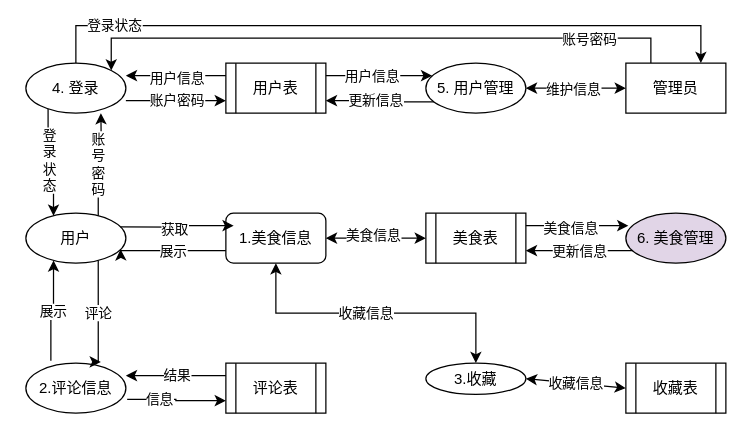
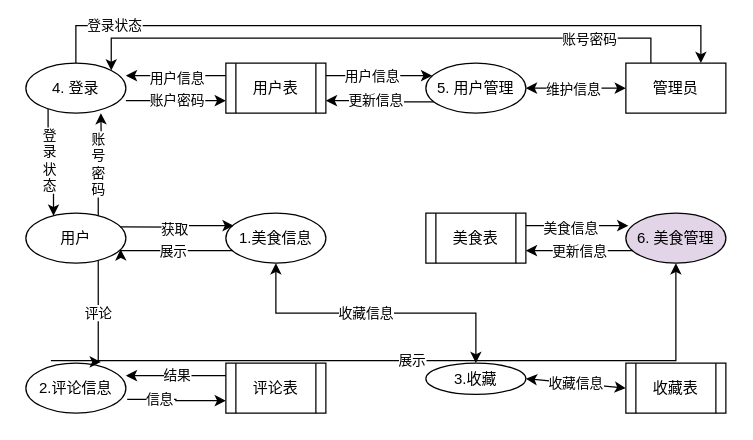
  <mxCell id="0" />
  <mxCell id="1" parent="0" />
  <mxCell id="2" style="edgeStyle=orthogonalEdgeStyle;rounded=0;orthogonalLoop=1;jettySize=auto;html=1;exitX=0.078;exitY=0.7;exitDx=0;exitDy=0;entryX=1;entryY=0.75;entryDx=0;entryDy=0;exitPerimeter=0;" edge="1" parent="1" source="4" target="8"><mxGeometry relative="1" as="geometry"><Array as="points"><mxPoint x="187" y="200" /></Array></mxGeometry></mxCell>
  <mxCell id="3" value="展示" style="edgeLabel;html=1;align=center;verticalAlign=middle;resizable=0;points=[];" vertex="1" connectable="0" parent="2"><mxGeometry x="-0.034" y="1" relative="1" as="geometry"><mxPoint x="-6" y="-1" as="offset" /></mxGeometry></mxCell>
- <mxCell id="4" value="1.美食信息" style="whiteSpace=wrap;html=1;rounded=1;" vertex="1" parent="1"><mxGeometry x="180" y="170" width="80" height="40" as="geometry" /></mxCell>
- <mxCell id="5" value="展示" style="edgeStyle=orthogonalEdgeStyle;rounded=0;orthogonalLoop=1;jettySize=auto;html=1;exitX=0.25;exitY=-0.05;exitDx=0;exitDy=0;entryX=0.25;entryY=1;entryDx=0;entryDy=0;exitPerimeter=0;" edge="1" parent="1" source="6" target="8"><mxGeometry relative="1" as="geometry" /></mxCell>
+ <mxCell id="4" value="1.美食信息" style="ellipse;whiteSpace=wrap;html=1;" vertex="1" parent="1"><mxGeometry x="180" y="170" width="80" height="40" as="geometry" /></mxCell>
+ <mxCell id="5" value="展示" style="edgeStyle=orthogonalEdgeStyle;rounded=0;orthogonalLoop=1;jettySize=auto;html=1;exitX=0.25;exitY=-0.05;exitDx=0;exitDy=0;exitPerimeter=0;" edge="1" parent="1" source="6" target="27"><mxGeometry relative="1" as="geometry" /></mxCell>
  <mxCell id="6" value="2.评论信息" style="ellipse;whiteSpace=wrap;html=1;" vertex="1" parent="1"><mxGeometry y="290" width="80" height="40" as="geometry" x="20" /></mxCell>
  <mxCell id="7" value="3.收藏" style="ellipse;whiteSpace=wrap;html=1;" vertex="1" parent="1"><mxGeometry x="340" y="290" width="80" height="25" as="geometry" /></mxCell>
  <mxCell id="8" value="用户" style="ellipse;whiteSpace=wrap;html=1;" vertex="1" parent="1"><mxGeometry y="170" width="80" height="40" as="geometry" x="20" /></mxCell>
  <mxCell id="9" value="用户表" style="shape=process;whiteSpace=wrap;html=1;backgroundOutline=1;" vertex="1" parent="1"><mxGeometry x="180" y="50" width="80" height="40" as="geometry" /></mxCell>
  <mxCell id="10" value="收藏表&lt;span style=&quot;color: rgba(0, 0, 0, 0); font-family: monospace; font-size: 0px; text-align: start; text-wrap-mode: nowrap;&quot;&gt;%3CmxGraphModel%3E%3Croot%3E%3CmxCell%20id%3D%220%22%2F%3E%3CmxCell%20id%3D%221%22%20parent%3D%220%22%2F%3E%3CmxCell%20id%3D%222%22%20value%3D%22%E7%94%A8%E6%88%B7%E8%A1%A8%22%20style%3D%22shape%3Dprocess%3BwhiteSpace%3Dwrap%3Bhtml%3D1%3BbackgroundOutline%3D1%3B%22%20vertex%3D%221%22%20parent%3D%221%22%3E%3CmxGeometry%20x%3D%22360%22%20y%3D%22360%22%20width%3D%2280%22%20height%3D%2240%22%20as%3D%22geometry%22%2F%3E%3C%2FmxCell%3E%3C%2Froot%3E%3C%2FmxGraphModel%3E&lt;/span&gt;" style="shape=process;whiteSpace=wrap;html=1;backgroundOutline=1;" vertex="1" parent="1"><mxGeometry x="500" y="290" width="80" height="40" as="geometry" /></mxCell>
  <mxCell id="11" value="美食表" style="shape=process;whiteSpace=wrap;html=1;backgroundOutline=1;" vertex="1" parent="1"><mxGeometry x="340" y="170" width="80" height="40" as="geometry" /></mxCell>
  <mxCell id="12" value="评论表" style="shape=process;whiteSpace=wrap;html=1;backgroundOutline=1;" vertex="1" parent="1"><mxGeometry x="180" y="290" width="80" height="40" as="geometry" /></mxCell>
  <mxCell id="13" style="edgeStyle=orthogonalEdgeStyle;rounded=0;orthogonalLoop=1;jettySize=auto;html=1;exitX=0.25;exitY=0;exitDx=0;exitDy=0;entryX=1;entryY=0;entryDx=0;entryDy=0;" edge="1" parent="1" source="15" target="22"><mxGeometry relative="1" as="geometry"><Array as="points"><mxPoint x="520" y="30" /><mxPoint x="88" y="30" /></Array></mxGeometry></mxCell>
  <mxCell id="14" value="账号密码" style="edgeLabel;html=1;align=center;verticalAlign=middle;resizable=0;points=[];" vertex="1" connectable="0" parent="13"><mxGeometry x="0.152" y="-2" relative="1" as="geometry"><mxPoint x="205" y="2" as="offset" /></mxGeometry></mxCell>
  <mxCell id="15" value="管理员" style="rounded=0;whiteSpace=wrap;html=1;" vertex="1" parent="1"><mxGeometry x="500" y="50" width="80" height="40" as="geometry" /></mxCell>
  <mxCell id="16" style="edgeStyle=orthogonalEdgeStyle;rounded=0;orthogonalLoop=1;jettySize=auto;html=1;exitX=0.222;exitY=0.875;exitDx=0;exitDy=0;entryX=0.25;entryY=0;entryDx=0;entryDy=0;exitPerimeter=0;" edge="1" parent="1" source="22" target="8"><mxGeometry relative="1" as="geometry" /></mxCell>
  <mxCell id="17" value="登&lt;div&gt;录&lt;/div&gt;&lt;div&gt;状&lt;/div&gt;&lt;div&gt;态&lt;/div&gt;" style="edgeLabel;html=1;align=center;verticalAlign=middle;resizable=0;points=[];" vertex="1" connectable="0" parent="16"><mxGeometry x="-0.059" y="1" relative="1" as="geometry"><mxPoint as="offset" /></mxGeometry></mxCell>
  <mxCell id="18" style="edgeStyle=orthogonalEdgeStyle;rounded=0;orthogonalLoop=1;jettySize=auto;html=1;exitX=1;exitY=0.75;exitDx=0;exitDy=0;entryX=0;entryY=0.75;entryDx=0;entryDy=0;exitPerimeter=0;" edge="1" parent="1" source="22" target="9"><mxGeometry relative="1" as="geometry" /></mxCell>
  <mxCell id="19" value="账户密码" style="edgeLabel;html=1;align=center;verticalAlign=middle;resizable=0;points=[];" vertex="1" connectable="0" parent="18"><mxGeometry x="-0.25" y="1" relative="1" as="geometry"><mxPoint x="10" as="offset" /></mxGeometry></mxCell>
  <mxCell id="20" style="edgeStyle=orthogonalEdgeStyle;rounded=0;orthogonalLoop=1;jettySize=auto;html=1;exitX=0.5;exitY=0;exitDx=0;exitDy=0;entryX=0.75;entryY=0;entryDx=0;entryDy=0;" edge="1" parent="1" source="22" target="15"><mxGeometry relative="1" as="geometry"><Array as="points"><mxPoint x="60" y="20" /><mxPoint x="560" y="20" /></Array></mxGeometry></mxCell>
  <mxCell id="21" value="登录状态" style="edgeLabel;html=1;align=center;verticalAlign=middle;resizable=0;points=[];" vertex="1" connectable="0" parent="20"><mxGeometry x="-0.089" y="1" relative="1" as="geometry"><mxPoint x="-195" as="offset" /></mxGeometry></mxCell>
  <mxCell id="22" value="4. 登录" style="ellipse;whiteSpace=wrap;html=1;" vertex="1" parent="1"><mxGeometry y="50" width="80" height="40" as="geometry" x="20" /></mxCell>
  <mxCell id="23" value="更新信息" style="edgeStyle=orthogonalEdgeStyle;rounded=0;orthogonalLoop=1;jettySize=auto;html=1;entryX=1;entryY=0.75;entryDx=0;entryDy=0;entryPerimeter=0;" edge="1" parent="1" target="9"><mxGeometry x="0.128" y="-1" relative="1" as="geometry"><mxPoint x="352" y="80" as="sourcePoint" /><Array as="points"><mxPoint x="352" y="81" /><mxPoint x="290" y="81" /><mxPoint x="290" y="80" /></Array><mxPoint as="offset" /></mxGeometry></mxCell>
  <mxCell id="24" value="5. 用户管理" style="ellipse;whiteSpace=wrap;html=1;" vertex="1" parent="1"><mxGeometry x="340" y="50" width="80" height="40" as="geometry" /></mxCell>
  <mxCell id="25" style="edgeStyle=orthogonalEdgeStyle;rounded=0;orthogonalLoop=1;jettySize=auto;html=1;exitX=0.125;exitY=0.75;exitDx=0;exitDy=0;entryX=1;entryY=0.75;entryDx=0;entryDy=0;exitPerimeter=0;" edge="1" parent="1" source="27" target="11"><mxGeometry relative="1" as="geometry"><mxPoint x="420" y="190" as="targetPoint" /></mxGeometry></mxCell>
  <mxCell id="26" value="更新信息" style="edgeLabel;html=1;align=center;verticalAlign=middle;resizable=0;points=[];" vertex="1" connectable="0" parent="25"><mxGeometry x="0.067" relative="1" as="geometry"><mxPoint as="offset" /></mxGeometry></mxCell>
  <mxCell id="27" value="6. 美食管理" style="ellipse;whiteSpace=wrap;html=1;fillColor=#e1d5e7;" vertex="1" parent="1"><mxGeometry x="500" y="170" width="80" height="40" as="geometry" /></mxCell>
  <mxCell id="28" style="edgeStyle=orthogonalEdgeStyle;rounded=0;orthogonalLoop=1;jettySize=auto;html=1;exitX=1;exitY=0.25;exitDx=0;exitDy=0;entryX=0.078;entryY=0.25;entryDx=0;entryDy=0;entryPerimeter=0;" edge="1" parent="1" source="8" target="4"><mxGeometry relative="1" as="geometry" /></mxCell>
  <mxCell id="29" value="获取" style="edgeLabel;html=1;align=center;verticalAlign=middle;resizable=0;points=[];" vertex="1" connectable="0" parent="28"><mxGeometry x="-0.058" y="-1" relative="1" as="geometry"><mxPoint as="offset" /></mxGeometry></mxCell>
  <mxCell id="30" value="评论" style="edgeStyle=orthogonalEdgeStyle;rounded=0;orthogonalLoop=1;jettySize=auto;html=1;exitX=0.75;exitY=1;exitDx=0;exitDy=0;" edge="1" parent="1" source="8"><mxGeometry relative="1" as="geometry"><mxPoint x="80" y="289" as="targetPoint" /><Array as="points"><mxPoint x="80" y="289" /></Array></mxGeometry></mxCell>
  <mxCell id="31" value="账&lt;div&gt;号&lt;/div&gt;&lt;div&gt;密&lt;/div&gt;&lt;div&gt;码&lt;/div&gt;" style="edgeStyle=orthogonalEdgeStyle;rounded=0;orthogonalLoop=1;jettySize=auto;html=1;exitX=0.75;exitY=0;exitDx=0;exitDy=0;" edge="1" parent="1" source="8"><mxGeometry relative="1" as="geometry"><mxPoint x="80" y="90" as="targetPoint" /><Array as="points" /></mxGeometry></mxCell>
  <mxCell id="32" value="" style="endArrow=classic;startArrow=classic;html=1;rounded=0;exitX=0.5;exitY=0;exitDx=0;exitDy=0;entryX=0.5;entryY=1;entryDx=0;entryDy=0;" edge="1" parent="1" source="7" target="4"><mxGeometry width="50" height="50" relative="1" as="geometry"><mxPoint x="420" y="210" as="sourcePoint" /><mxPoint x="470" y="160" as="targetPoint" /><Array as="points"><mxPoint x="380" y="250" /><mxPoint x="220" y="250" /></Array></mxGeometry></mxCell>
  <mxCell id="33" value="收&lt;span style=&quot;background-color: light-dark(#ffffff, var(--ge-dark-color, #121212)); color: light-dark(rgb(0, 0, 0), rgb(255, 255, 255));&quot;&gt;藏&lt;/span&gt;&lt;span style=&quot;background-color: light-dark(#ffffff, var(--ge-dark-color, #121212)); color: light-dark(rgb(0, 0, 0), rgb(255, 255, 255));&quot;&gt;信&lt;/span&gt;&lt;span style=&quot;background-color: light-dark(#ffffff, var(--ge-dark-color, #121212)); color: light-dark(rgb(0, 0, 0), rgb(255, 255, 255));&quot;&gt;息&lt;/span&gt;" style="edgeLabel;html=1;align=center;verticalAlign=middle;resizable=0;points=[];" vertex="1" connectable="0" parent="32"><mxGeometry x="0.075" y="-1" relative="1" as="geometry"><mxPoint as="offset" /></mxGeometry></mxCell>
  <mxCell id="34" style="edgeStyle=orthogonalEdgeStyle;rounded=0;orthogonalLoop=1;jettySize=auto;html=1;exitX=0;exitY=0.25;exitDx=0;exitDy=0;entryX=1;entryY=0.25;entryDx=0;entryDy=0;entryPerimeter=0;" edge="1" parent="1" source="12" target="6"><mxGeometry relative="1" as="geometry" /></mxCell>
  <mxCell id="35" value="结果" style="edgeLabel;html=1;align=center;verticalAlign=middle;resizable=0;points=[];" vertex="1" connectable="0" parent="34"><mxGeometry y="-1" relative="1" as="geometry"><mxPoint as="offset" /></mxGeometry></mxCell>
  <mxCell id="36" style="edgeStyle=orthogonalEdgeStyle;rounded=0;orthogonalLoop=1;jettySize=auto;html=1;entryX=0;entryY=0.75;entryDx=0;entryDy=0;exitX=1.013;exitY=0.725;exitDx=0;exitDy=0;exitPerimeter=0;" edge="1" parent="1" source="6" target="12"><mxGeometry relative="1" as="geometry"><mxPoint x="40" y="330" as="sourcePoint" /><mxPoint x="40" y="369" as="targetPoint" /></mxGeometry></mxCell>
  <mxCell id="37" value="信息" style="edgeLabel;html=1;align=center;verticalAlign=middle;resizable=0;points=[];" vertex="1" connectable="0" parent="36"><mxGeometry x="-0.385" y="1" relative="1" as="geometry"><mxPoint as="offset" /></mxGeometry></mxCell>
  <mxCell id="38" style="edgeStyle=orthogonalEdgeStyle;rounded=0;orthogonalLoop=1;jettySize=auto;html=1;exitX=0;exitY=0.25;exitDx=0;exitDy=0;entryX=1;entryY=0.25;entryDx=0;entryDy=0;entryPerimeter=0;" edge="1" parent="1" source="9" target="22"><mxGeometry relative="1" as="geometry" /></mxCell>
  <mxCell id="39" value="用户信息" style="edgeLabel;html=1;align=center;verticalAlign=middle;resizable=0;points=[];" vertex="1" connectable="0" parent="38"><mxGeometry y="1" relative="1" as="geometry"><mxPoint as="offset" /></mxGeometry></mxCell>
  <mxCell id="40" style="edgeStyle=orthogonalEdgeStyle;rounded=0;orthogonalLoop=1;jettySize=auto;html=1;exitX=1;exitY=0.25;exitDx=0;exitDy=0;entryX=0.063;entryY=0.25;entryDx=0;entryDy=0;entryPerimeter=0;" edge="1" parent="1" source="9" target="24"><mxGeometry relative="1" as="geometry" /></mxCell>
  <mxCell id="41" value="用户信息" style="edgeLabel;html=1;align=center;verticalAlign=middle;resizable=0;points=[];" vertex="1" connectable="0" parent="40"><mxGeometry x="-0.153" relative="1" as="geometry"><mxPoint as="offset" /></mxGeometry></mxCell>
- <mxCell id="42" value="" style="endArrow=classic;startArrow=classic;html=1;rounded=0;exitX=1;exitY=0.5;exitDx=0;exitDy=0;entryX=0;entryY=0.5;entryDx=0;entryDy=0;" edge="1" parent="1" source="4" target="11"><mxGeometry width="50" height="50" relative="1" as="geometry"><mxPoint x="420" y="210" as="sourcePoint" /><mxPoint x="470" y="160" as="targetPoint" /></mxGeometry></mxCell>
- <mxCell id="43" value="美食信息" style="edgeLabel;html=1;align=center;verticalAlign=middle;resizable=0;points=[];" vertex="1" connectable="0" parent="42"><mxGeometry x="-0.075" y="3" relative="1" as="geometry"><mxPoint as="offset" /></mxGeometry></mxCell>
  <mxCell id="44" style="edgeStyle=orthogonalEdgeStyle;rounded=0;orthogonalLoop=1;jettySize=auto;html=1;exitX=1;exitY=0.25;exitDx=0;exitDy=0;entryX=0.025;entryY=0.25;entryDx=0;entryDy=0;entryPerimeter=0;" edge="1" parent="1" source="11" target="27"><mxGeometry relative="1" as="geometry" /></mxCell>
  <mxCell id="45" value="美食信息" style="edgeLabel;html=1;align=center;verticalAlign=middle;resizable=0;points=[];" vertex="1" connectable="0" parent="44"><mxGeometry x="-0.146" y="-1" relative="1" as="geometry"><mxPoint as="offset" /></mxGeometry></mxCell>
  <mxCell id="46" value="" style="endArrow=classic;startArrow=classic;html=1;rounded=0;exitX=1;exitY=0.5;exitDx=0;exitDy=0;entryX=0;entryY=0.5;entryDx=0;entryDy=0;" edge="1" parent="1" source="7" target="10"><mxGeometry width="50" height="50" relative="1" as="geometry"><mxPoint x="420" y="210" as="sourcePoint" /><mxPoint x="470" y="160" as="targetPoint" /></mxGeometry></mxCell>
  <mxCell id="47" value="收藏信息" style="edgeLabel;html=1;align=center;verticalAlign=middle;resizable=0;points=[];" vertex="1" connectable="0" parent="46"><mxGeometry x="-0.125" relative="1" as="geometry"><mxPoint x="5" as="offset" /></mxGeometry></mxCell>
  <mxCell id="48" value="" style="endArrow=classic;startArrow=classic;html=1;rounded=0;entryX=0;entryY=0.5;entryDx=0;entryDy=0;exitX=1;exitY=0.5;exitDx=0;exitDy=0;" edge="1" parent="1" source="24" target="15"><mxGeometry width="50" height="50" relative="1" as="geometry"><mxPoint x="420" y="210" as="sourcePoint" /><mxPoint x="470" y="160" as="targetPoint" /></mxGeometry></mxCell>
  <mxCell id="49" value="维护信息" style="edgeLabel;html=1;align=center;verticalAlign=middle;resizable=0;points=[];" vertex="1" connectable="0" parent="48"><mxGeometry x="-0.075" relative="1" as="geometry"><mxPoint as="offset" /></mxGeometry></mxCell>
